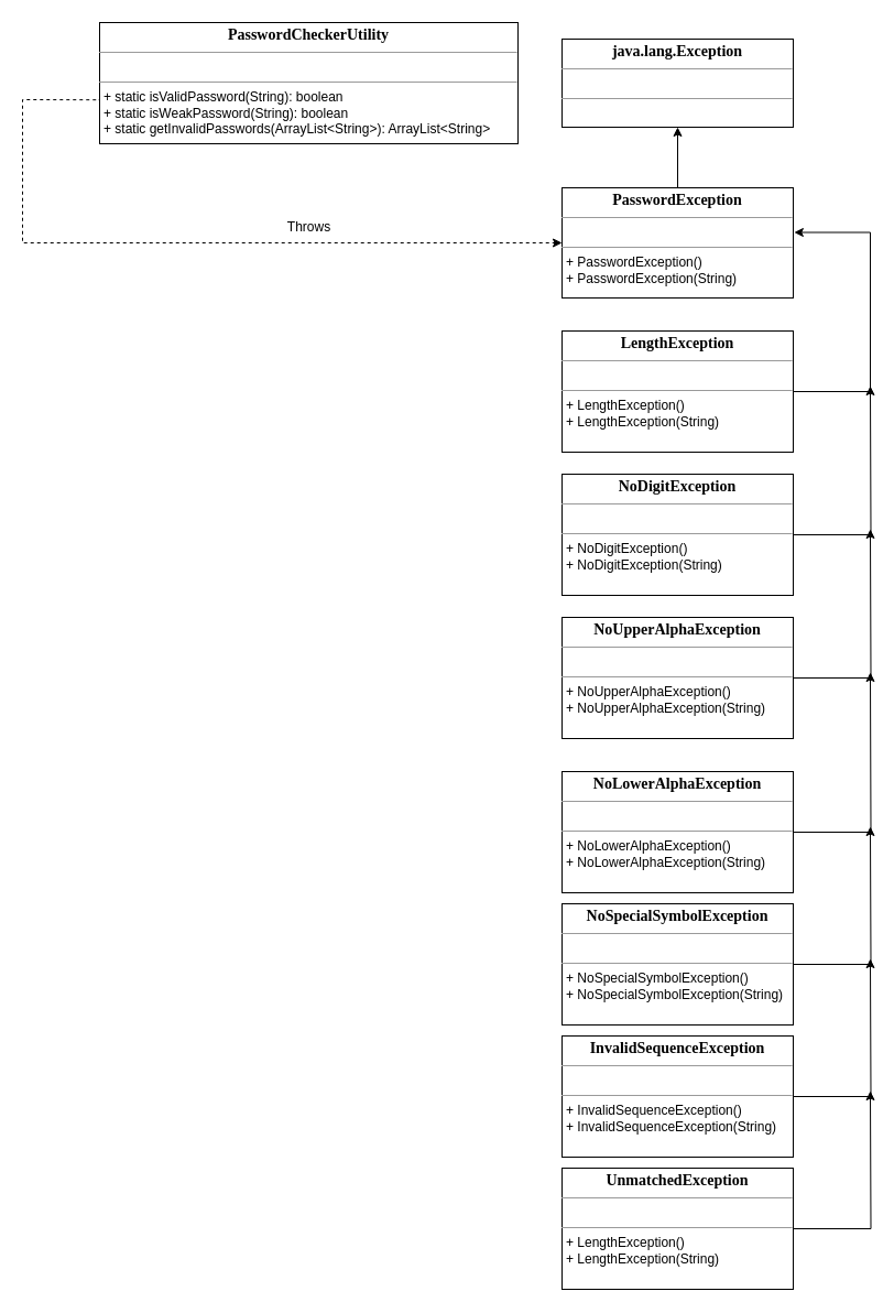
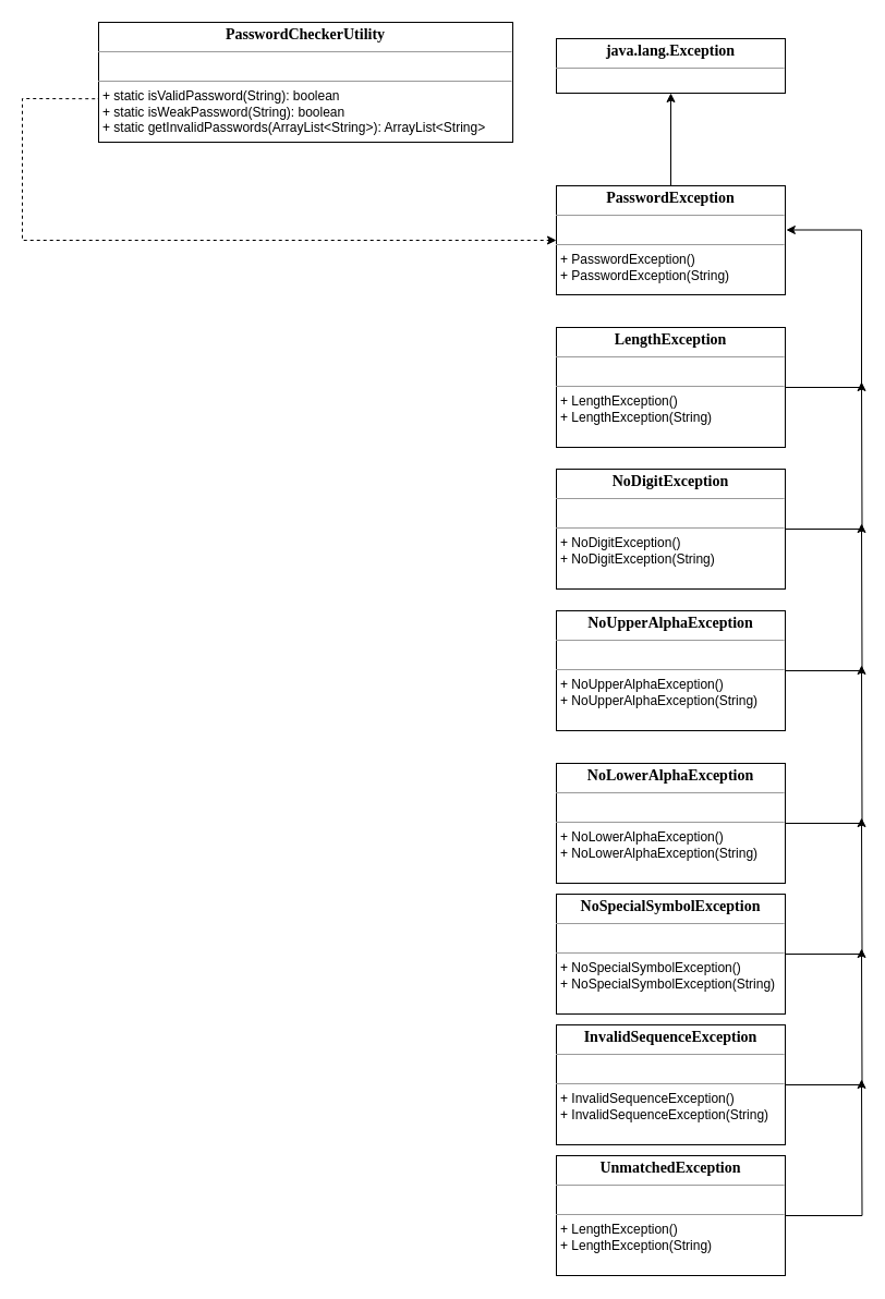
  <mxCell id="0" />
  <mxCell id="1" parent="0" />
  <mxCell id="2" style="edgeStyle=orthogonalEdgeStyle;rounded=0;orthogonalLoop=1;jettySize=auto;html=1;entryX=0;entryY=0.5;entryDx=0;entryDy=0;dashed=1;exitX=-0.002;exitY=0.638;exitDx=0;exitDy=0;exitPerimeter=0;" edge="1" parent="1" source="3" target="7"><mxGeometry relative="1" as="geometry"><Array as="points"><mxPoint x="91" y="90" /><mxPoint x="20" y="90" /><mxPoint x="20" y="220" /></Array></mxGeometry></mxCell>
  <mxCell id="3" value="&lt;p style=&quot;margin: 0px ; margin-top: 4px ; text-align: center&quot;&gt;&lt;font face=&quot;Tahoma&quot; style=&quot;font-size: 14px&quot;&gt;&lt;b&gt;PasswordCheckerUtility&lt;/b&gt;&lt;/font&gt;&lt;/p&gt;&lt;hr size=&quot;1&quot;&gt;&lt;p style=&quot;margin: 0px ; margin-left: 4px&quot;&gt;&lt;br&gt;&lt;/p&gt;&lt;hr size=&quot;1&quot;&gt;&lt;p style=&quot;margin: 0px ; margin-left: 4px&quot;&gt;+ static isValidPassword(String): boolean&lt;/p&gt;&lt;p style=&quot;margin: 0px ; margin-left: 4px&quot;&gt;+ static isWeakPassword(String): boolean&lt;/p&gt;&lt;p style=&quot;margin: 0px ; margin-left: 4px&quot;&gt;+ static getInvalidPasswords(ArrayList&amp;lt;String&amp;gt;): ArrayList&amp;lt;String&amp;gt;&lt;/p&gt;" style="verticalAlign=top;align=left;overflow=fill;fontSize=12;fontFamily=Helvetica;html=1;" parent="1" vertex="1"><mxGeometry x="90" y="20" width="380" height="110" as="geometry" /></mxCell>
  <mxCell id="4" style="edgeStyle=orthogonalEdgeStyle;rounded=0;orthogonalLoop=1;jettySize=auto;html=1;entryX=1.004;entryY=0.405;entryDx=0;entryDy=0;entryPerimeter=0;" edge="1" parent="1" source="5" target="7"><mxGeometry relative="1" as="geometry"><Array as="points"><mxPoint x="790" y="355" /><mxPoint x="790" y="211" /></Array></mxGeometry></mxCell>
  <mxCell id="5" value="&lt;p style=&quot;margin: 0px ; margin-top: 4px ; text-align: center&quot;&gt;&lt;font face=&quot;Tahoma&quot; style=&quot;font-size: 14px&quot;&gt;&lt;b&gt;LengthException&lt;/b&gt;&lt;/font&gt;&lt;/p&gt;&lt;hr size=&quot;1&quot;&gt;&lt;p style=&quot;margin: 0px ; margin-left: 4px&quot;&gt;&lt;br&gt;&lt;/p&gt;&lt;hr size=&quot;1&quot;&gt;&lt;p style=&quot;margin: 0px ; margin-left: 4px&quot;&gt;+ LengthException()&lt;/p&gt;&lt;p style=&quot;margin: 0px ; margin-left: 4px&quot;&gt;+ LengthException(String)&lt;/p&gt;" style="verticalAlign=top;align=left;overflow=fill;fontSize=12;fontFamily=Helvetica;html=1;" parent="1" vertex="1"><mxGeometry x="510" y="300" width="210" height="110" as="geometry" /></mxCell>
  <mxCell id="6" style="edgeStyle=orthogonalEdgeStyle;rounded=0;orthogonalLoop=1;jettySize=auto;html=1;entryX=0.5;entryY=1;entryDx=0;entryDy=0;" edge="1" parent="1" source="7" target="20"><mxGeometry relative="1" as="geometry" /></mxCell>
  <mxCell id="7" value="&lt;p style=&quot;margin: 0px ; margin-top: 4px ; text-align: center&quot;&gt;&lt;font face=&quot;Tahoma&quot;&gt;&lt;span style=&quot;font-size: 14px&quot;&gt;&lt;b&gt;PasswordException&lt;/b&gt;&lt;/span&gt;&lt;/font&gt;&lt;/p&gt;&lt;hr size=&quot;1&quot;&gt;&lt;p style=&quot;margin: 0px ; margin-left: 4px&quot;&gt;&lt;br&gt;&lt;/p&gt;&lt;hr size=&quot;1&quot;&gt;&lt;p style=&quot;margin: 0px ; margin-left: 4px&quot;&gt;+ PasswordException()&lt;/p&gt;&lt;p style=&quot;margin: 0px ; margin-left: 4px&quot;&gt;+ PasswordException(String)&lt;/p&gt;" style="verticalAlign=top;align=left;overflow=fill;fontSize=12;fontFamily=Helvetica;html=1;" parent="1" vertex="1"><mxGeometry x="510" y="170" width="210" height="100" as="geometry" /></mxCell>
  <mxCell id="8" style="edgeStyle=orthogonalEdgeStyle;rounded=0;orthogonalLoop=1;jettySize=auto;html=1;" edge="1" parent="1" source="9"><mxGeometry relative="1" as="geometry"><mxPoint x="790" y="350" as="targetPoint" /></mxGeometry></mxCell>
  <mxCell id="9" value="&lt;p style=&quot;margin: 0px ; margin-top: 4px ; text-align: center&quot;&gt;&lt;font face=&quot;Tahoma&quot; style=&quot;font-size: 14px&quot;&gt;&lt;b&gt;NoDigitException&lt;/b&gt;&lt;/font&gt;&lt;/p&gt;&lt;hr size=&quot;1&quot;&gt;&lt;p style=&quot;margin: 0px ; margin-left: 4px&quot;&gt;&lt;br&gt;&lt;/p&gt;&lt;hr size=&quot;1&quot;&gt;&lt;p style=&quot;margin: 0px ; margin-left: 4px&quot;&gt;+ NoDigitException()&lt;/p&gt;&lt;p style=&quot;margin: 0px ; margin-left: 4px&quot;&gt;+ NoDigitException(String)&lt;/p&gt;" style="verticalAlign=top;align=left;overflow=fill;fontSize=12;fontFamily=Helvetica;html=1;" parent="1" vertex="1"><mxGeometry x="510" y="430" width="210" height="110" as="geometry" /></mxCell>
  <mxCell id="10" style="edgeStyle=orthogonalEdgeStyle;rounded=0;orthogonalLoop=1;jettySize=auto;html=1;" edge="1" parent="1" source="11"><mxGeometry relative="1" as="geometry"><mxPoint x="790" y="480" as="targetPoint" /></mxGeometry></mxCell>
  <mxCell id="11" value="&lt;p style=&quot;margin: 0px ; margin-top: 4px ; text-align: center&quot;&gt;&lt;font face=&quot;Tahoma&quot; style=&quot;font-size: 14px&quot;&gt;&lt;b&gt;NoUpperAlphaException&lt;/b&gt;&lt;/font&gt;&lt;/p&gt;&lt;hr size=&quot;1&quot;&gt;&lt;p style=&quot;margin: 0px ; margin-left: 4px&quot;&gt;&lt;br&gt;&lt;/p&gt;&lt;hr size=&quot;1&quot;&gt;&lt;p style=&quot;margin: 0px ; margin-left: 4px&quot;&gt;+ NoUpperAlphaException()&lt;/p&gt;&lt;p style=&quot;margin: 0px ; margin-left: 4px&quot;&gt;+ NoUpperAlphaException(String)&lt;/p&gt;" style="verticalAlign=top;align=left;overflow=fill;fontSize=12;fontFamily=Helvetica;html=1;" parent="1" vertex="1"><mxGeometry x="510" y="560" width="210" height="110" as="geometry" /></mxCell>
  <mxCell id="12" style="edgeStyle=orthogonalEdgeStyle;rounded=0;orthogonalLoop=1;jettySize=auto;html=1;" edge="1" parent="1" source="13"><mxGeometry relative="1" as="geometry"><mxPoint x="790" y="610" as="targetPoint" /></mxGeometry></mxCell>
  <mxCell id="13" value="&lt;p style=&quot;margin: 0px ; margin-top: 4px ; text-align: center&quot;&gt;&lt;font face=&quot;Tahoma&quot; style=&quot;font-size: 14px&quot;&gt;&lt;b&gt;NoLowerAlphaException&lt;/b&gt;&lt;/font&gt;&lt;/p&gt;&lt;hr size=&quot;1&quot;&gt;&lt;p style=&quot;margin: 0px ; margin-left: 4px&quot;&gt;&lt;br&gt;&lt;/p&gt;&lt;hr size=&quot;1&quot;&gt;&lt;p style=&quot;margin: 0px ; margin-left: 4px&quot;&gt;+ NoLowerAlphaException()&lt;/p&gt;&lt;p style=&quot;margin: 0px ; margin-left: 4px&quot;&gt;+ NoLowerAlphaException(String)&lt;/p&gt;" style="verticalAlign=top;align=left;overflow=fill;fontSize=12;fontFamily=Helvetica;html=1;" parent="1" vertex="1"><mxGeometry x="510" y="700" width="210" height="110" as="geometry" /></mxCell>
  <mxCell id="14" style="edgeStyle=orthogonalEdgeStyle;rounded=0;orthogonalLoop=1;jettySize=auto;html=1;" edge="1" parent="1" source="15"><mxGeometry relative="1" as="geometry"><mxPoint x="790" y="750" as="targetPoint" /></mxGeometry></mxCell>
  <mxCell id="15" value="&lt;p style=&quot;margin: 0px ; margin-top: 4px ; text-align: center&quot;&gt;&lt;font face=&quot;Tahoma&quot; style=&quot;font-size: 14px&quot;&gt;&lt;b&gt;NoSpecialSymbolException&lt;/b&gt;&lt;/font&gt;&lt;/p&gt;&lt;hr size=&quot;1&quot;&gt;&lt;p style=&quot;margin: 0px ; margin-left: 4px&quot;&gt;&lt;br&gt;&lt;/p&gt;&lt;hr size=&quot;1&quot;&gt;&lt;p style=&quot;margin: 0px ; margin-left: 4px&quot;&gt;+ NoSpecialSymbolException()&lt;/p&gt;&lt;p style=&quot;margin: 0px ; margin-left: 4px&quot;&gt;+ NoSpecialSymbolException(String)&lt;/p&gt;" style="verticalAlign=top;align=left;overflow=fill;fontSize=12;fontFamily=Helvetica;html=1;" parent="1" vertex="1"><mxGeometry x="510" y="820" width="210" height="110" as="geometry" /></mxCell>
  <mxCell id="16" style="edgeStyle=orthogonalEdgeStyle;rounded=0;orthogonalLoop=1;jettySize=auto;html=1;" edge="1" parent="1" source="17"><mxGeometry relative="1" as="geometry"><mxPoint x="790" y="870" as="targetPoint" /></mxGeometry></mxCell>
  <mxCell id="17" value="&lt;p style=&quot;margin: 0px ; margin-top: 4px ; text-align: center&quot;&gt;&lt;font face=&quot;Tahoma&quot;&gt;&lt;span style=&quot;font-size: 14px&quot;&gt;&lt;b&gt;InvalidSequenceException&lt;/b&gt;&lt;/span&gt;&lt;/font&gt;&lt;/p&gt;&lt;hr size=&quot;1&quot;&gt;&lt;p style=&quot;margin: 0px ; margin-left: 4px&quot;&gt;&lt;br&gt;&lt;/p&gt;&lt;hr size=&quot;1&quot;&gt;&lt;p style=&quot;margin: 0px ; margin-left: 4px&quot;&gt;+ InvalidSequenceException()&lt;/p&gt;&lt;p style=&quot;margin: 0px ; margin-left: 4px&quot;&gt;+ InvalidSequenceException(String)&lt;/p&gt;" style="verticalAlign=top;align=left;overflow=fill;fontSize=12;fontFamily=Helvetica;html=1;" parent="1" vertex="1"><mxGeometry x="510" y="940" width="210" height="110" as="geometry" /></mxCell>
  <mxCell id="18" style="edgeStyle=orthogonalEdgeStyle;rounded=0;orthogonalLoop=1;jettySize=auto;html=1;" edge="1" parent="1" source="19"><mxGeometry relative="1" as="geometry"><mxPoint x="790" y="990" as="targetPoint" /></mxGeometry></mxCell>
  <mxCell id="19" value="&lt;p style=&quot;margin: 0px ; margin-top: 4px ; text-align: center&quot;&gt;&lt;font face=&quot;Tahoma&quot;&gt;&lt;span style=&quot;font-size: 14px&quot;&gt;&lt;b&gt;UnmatchedException&lt;/b&gt;&lt;/span&gt;&lt;/font&gt;&lt;/p&gt;&lt;hr size=&quot;1&quot;&gt;&lt;p style=&quot;margin: 0px ; margin-left: 4px&quot;&gt;&lt;br&gt;&lt;/p&gt;&lt;hr size=&quot;1&quot;&gt;&lt;p style=&quot;margin: 0px ; margin-left: 4px&quot;&gt;+ LengthException()&lt;/p&gt;&lt;p style=&quot;margin: 0px ; margin-left: 4px&quot;&gt;+ LengthException(String)&lt;/p&gt;" style="verticalAlign=top;align=left;overflow=fill;fontSize=12;fontFamily=Helvetica;html=1;" parent="1" vertex="1"><mxGeometry x="510" y="1060" width="210" height="110" as="geometry" /></mxCell>
- <mxCell id="20" value="&lt;p style=&quot;margin: 0px ; margin-top: 4px ; text-align: center&quot;&gt;&lt;font face=&quot;Tahoma&quot;&gt;&lt;span style=&quot;font-size: 14px&quot;&gt;&lt;b&gt;java.lang.Exception&lt;/b&gt;&lt;/span&gt;&lt;/font&gt;&lt;/p&gt;&lt;hr size=&quot;1&quot;&gt;&lt;p style=&quot;margin: 0px ; margin-left: 4px&quot;&gt;&lt;br&gt;&lt;/p&gt;&lt;hr size=&quot;1&quot;&gt;&lt;p style=&quot;margin: 0px ; margin-left: 4px&quot;&gt;&lt;br&gt;&lt;/p&gt;" style="verticalAlign=top;align=left;overflow=fill;fontSize=12;fontFamily=Helvetica;html=1;" vertex="1" parent="1"><mxGeometry x="510" y="35" width="210" height="80" as="geometry" /></mxCell>
- <mxCell id="21" value="Throws" style="text;html=1;align=center;verticalAlign=middle;resizable=0;points=[];autosize=1;" vertex="1" parent="1"><mxGeometry x="255" y="196" width="50" height="20" as="geometry" /></mxCell>
+ <mxCell id="20" value="&lt;p style=&quot;margin: 0px ; margin-top: 4px ; text-align: center&quot;&gt;&lt;font face=&quot;Tahoma&quot;&gt;&lt;span style=&quot;font-size: 14px&quot;&gt;&lt;b&gt;java.lang.Exception&lt;/b&gt;&lt;/span&gt;&lt;/font&gt;&lt;/p&gt;&lt;hr size=&quot;1&quot;&gt;&lt;p style=&quot;margin: 0px ; margin-left: 4px&quot;&gt;&lt;br&gt;&lt;/p&gt;&lt;hr size=&quot;1&quot;&gt;&lt;p style=&quot;margin: 0px ; margin-left: 4px&quot;&gt;&lt;br&gt;&lt;/p&gt;" style="verticalAlign=top;align=left;overflow=fill;fontSize=12;fontFamily=Helvetica;html=1;" vertex="1" parent="1"><mxGeometry x="510" y="35" width="210" height="50" as="geometry" /></mxCell>
